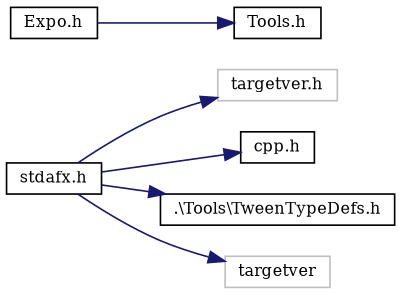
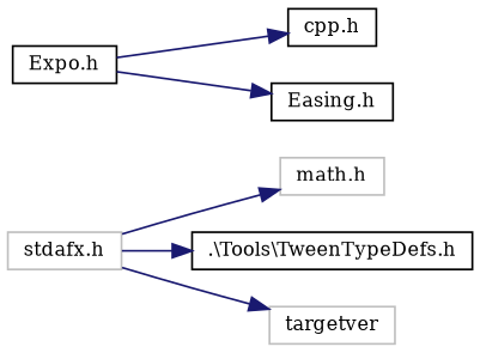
  digraph {
    fontname="DejaVu Serif"
    rankdir=LR
    node [color=black fontname="DejaVu Serif" fontsize=10 shape=record]
    edge [color=midnightblue fontname="DejaVu Serif" fontsize=10 labelfontname=FreeSans labelfontsize=10 style=solid]
-   n1 [height=0.2 label="stdafx.h" width=0.4]
-   n2 [color=grey75 height=0.2 label="targetver.h" width=0.4]
+   n1 [color=grey75 height=0.2 label="stdafx.h" width=0.4]
+   n2 [color=grey75 height=0.2 label="math.h" width=0.4]
    n3 [height=0.2 label="cpp.h" width=0.4]
    n4 [height=0.2 label=".\\Tools\\TweenTypeDefs.h" width=0.4]
    n5 [color=grey75 height=0.2 label=targetver width=0.4]
    n6 [height=0.2 label="Expo.h" width=0.4]
-   n7 [height=0.2 label="Tools.h" width=0.4]
+   n7 [height=0.2 label="Easing.h" width=0.4]
    n1 -> n2
-   n1 -> n3
+   n6 -> n3
    n1 -> n4
    n1 -> n5
    n6 -> n7
  }
